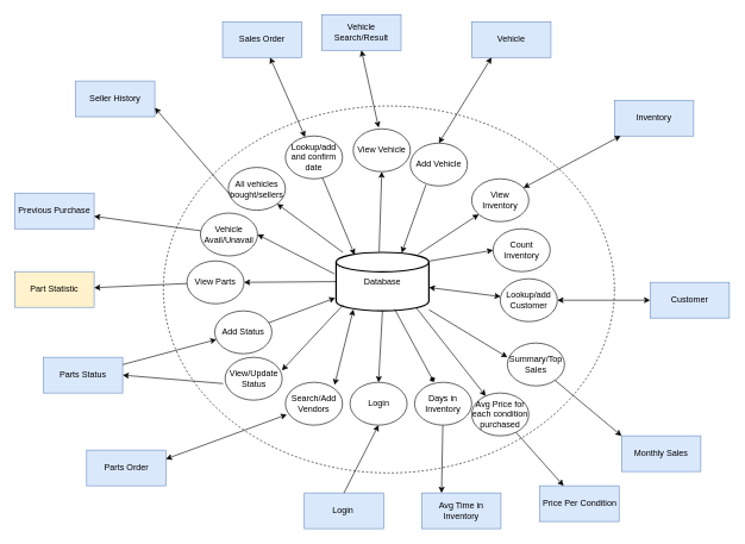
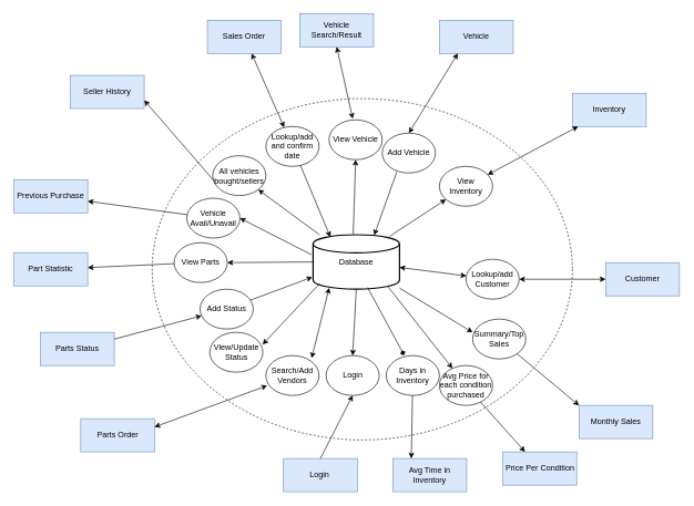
  <mxCell id="0" />
  <mxCell id="1" parent="0" />
  <mxCell id="2" value="Database" style="strokeWidth=2;html=1;shape=mxgraph.flowchart.database;whiteSpace=wrap;" parent="1" vertex="1"><mxGeometry x="470" y="353" width="130" height="82" as="geometry" /></mxCell>
  <mxCell id="3" value="Login&amp;nbsp;" style="rounded=0;whiteSpace=wrap;html=1;fillColor=#dae8fc;strokeColor=#6c8ebf;" parent="1" vertex="1"><mxGeometry x="425.5" y="690" width="111" height="50" as="geometry" /></mxCell>
  <mxCell id="4" value="" style="endArrow=classic;html=1;rounded=0;exitX=0.5;exitY=0;exitDx=0;exitDy=0;entryX=0.5;entryY=1;entryDx=0;entryDy=0;fontSize=12;fillColor=default;" parent="1" source="3" target="7" edge="1"><mxGeometry width="50" height="50" relative="1" as="geometry"><mxPoint x="540" y="630" as="sourcePoint" /><mxPoint x="524" y="580" as="targetPoint" /></mxGeometry></mxCell>
  <mxCell id="5" value="" style="endArrow=classic;html=1;rounded=0;exitX=0.5;exitY=1;exitDx=0;exitDy=0;exitPerimeter=0;fontSize=12;fillColor=default;entryX=0.5;entryY=0;entryDx=0;entryDy=0;" parent="1" source="2" target="7" edge="1"><mxGeometry width="50" height="50" relative="1" as="geometry"><mxPoint x="540" y="440" as="sourcePoint" /><mxPoint x="524" y="530" as="targetPoint" /></mxGeometry></mxCell>
  <mxCell id="6" value="View/Update Status" style="ellipse;whiteSpace=wrap;html=1;" parent="1" vertex="1"><mxGeometry x="314.5" y="500" width="80" height="60" as="geometry" /></mxCell>
  <mxCell id="7" value="Login&lt;br&gt;" style="ellipse;whiteSpace=wrap;html=1;" parent="1" vertex="1"><mxGeometry x="489.5" y="535" width="80" height="60" as="geometry" /></mxCell>
  <mxCell id="8" value="Add Status" style="ellipse;whiteSpace=wrap;html=1;" parent="1" vertex="1"><mxGeometry x="300" y="435" width="80" height="60" as="geometry" /></mxCell>
  <mxCell id="9" value="Lookup/add and confirm date" style="ellipse;whiteSpace=wrap;html=1;" parent="1" vertex="1"><mxGeometry x="399" y="190" width="80" height="60" as="geometry" /></mxCell>
  <mxCell id="10" value="Add Vehicle" style="ellipse;whiteSpace=wrap;html=1;" parent="1" vertex="1"><mxGeometry x="574" y="200" width="80" height="60" as="geometry" /></mxCell>
  <mxCell id="11" value="Vehicle Search/Result" style="rounded=0;whiteSpace=wrap;html=1;fillColor=#dae8fc;strokeColor=#6c8ebf;" parent="1" vertex="1"><mxGeometry x="450" y="20" width="111" height="50" as="geometry" /></mxCell>
  <mxCell id="12" value="Vehicle" style="rounded=0;whiteSpace=wrap;html=1;fillColor=#dae8fc;strokeColor=#6c8ebf;" parent="1" vertex="1"><mxGeometry x="660" y="30" width="111" height="50" as="geometry" /></mxCell>
  <mxCell id="13" value="Customer" style="rounded=0;whiteSpace=wrap;html=1;fillColor=#dae8fc;strokeColor=#6c8ebf;" parent="1" vertex="1"><mxGeometry x="910" y="395" width="111" height="50" as="geometry" /></mxCell>
  <mxCell id="14" value="Parts Status" style="rounded=0;whiteSpace=wrap;html=1;fillColor=#dae8fc;strokeColor=#6c8ebf;" parent="1" vertex="1"><mxGeometry x="60" y="500" width="111" height="50" as="geometry" /></mxCell>
  <mxCell id="15" value="Sales Order" style="rounded=0;whiteSpace=wrap;html=1;fillColor=#dae8fc;strokeColor=#6c8ebf;" parent="1" vertex="1"><mxGeometry x="311" y="30" width="111" height="50" as="geometry" /></mxCell>
  <mxCell id="16" value="" style="endArrow=classic;html=1;rounded=0;entryX=0.2;entryY=0.043;entryDx=0;entryDy=0;entryPerimeter=0;" parent="1" source="9" target="2" edge="1"><mxGeometry width="50" height="50" relative="1" as="geometry"><mxPoint x="400" y="353" as="sourcePoint" /><mxPoint x="420" y="290" as="targetPoint" /></mxGeometry></mxCell>
  <mxCell id="17" value="Lookup/add Customer" style="ellipse;whiteSpace=wrap;html=1;" parent="1" vertex="1"><mxGeometry x="700" y="390" width="80" height="60" as="geometry" /></mxCell>
  <mxCell id="18" value="View Vehicle" style="ellipse;whiteSpace=wrap;html=1;" parent="1" vertex="1"><mxGeometry x="494" y="180" width="80" height="60" as="geometry" /></mxCell>
- <mxCell id="19" value="Part Statistic" style="rounded=0;whiteSpace=wrap;html=1;fillColor=#fff2cc;strokeColor=#6c8ebf;" parent="1" vertex="1"><mxGeometry x="20" y="380" width="111" height="50" as="geometry" /></mxCell>
+ <mxCell id="19" value="Part Statistic" style="rounded=0;whiteSpace=wrap;html=1;fillColor=#dae8fc;strokeColor=#6c8ebf;" parent="1" vertex="1"><mxGeometry x="20" y="380" width="111" height="50" as="geometry" /></mxCell>
  <mxCell id="20" value="View Parts" style="ellipse;whiteSpace=wrap;html=1;" parent="1" vertex="1"><mxGeometry x="261" y="365" width="80" height="60" as="geometry" /></mxCell>
  <mxCell id="21" value="Previous Purchase" style="rounded=0;whiteSpace=wrap;html=1;fillColor=#dae8fc;strokeColor=#6c8ebf;" parent="1" vertex="1"><mxGeometry x="20" y="270" width="111" height="50" as="geometry" /></mxCell>
  <mxCell id="22" value="Vehicle Avail/Unavail" style="ellipse;whiteSpace=wrap;html=1;" parent="1" vertex="1"><mxGeometry x="280" y="298" width="80" height="60" as="geometry" /></mxCell>
  <mxCell id="23" value="Inventory&lt;br&gt;" style="rounded=0;whiteSpace=wrap;html=1;fillColor=#dae8fc;strokeColor=#6c8ebf;" parent="1" vertex="1"><mxGeometry x="860" y="140" width="111" height="50" as="geometry" /></mxCell>
  <mxCell id="24" value="View Inventory" style="ellipse;whiteSpace=wrap;html=1;" parent="1" vertex="1"><mxGeometry x="660" y="250" width="80" height="60" as="geometry" /></mxCell>
- <mxCell id="25" value="Count Inventory" style="ellipse;whiteSpace=wrap;html=1;" parent="1" vertex="1"><mxGeometry x="690" y="320" width="80" height="60" as="geometry" /></mxCell>
  <mxCell id="26" value="Parts Order" style="rounded=0;whiteSpace=wrap;html=1;fillColor=#dae8fc;strokeColor=#6c8ebf;" parent="1" vertex="1"><mxGeometry x="120.5" y="630" width="111" height="50" as="geometry" /></mxCell>
  <mxCell id="27" value="Search/Add Vendors" style="ellipse;whiteSpace=wrap;html=1;" parent="1" vertex="1"><mxGeometry x="399" y="535" width="80" height="60" as="geometry" /></mxCell>
  <mxCell id="28" value="" style="endArrow=classic;html=1;rounded=0;entryX=0.5;entryY=1;entryDx=0;entryDy=0;exitX=0.464;exitY=-0.01;exitDx=0;exitDy=0;exitPerimeter=0;" parent="1" source="2" target="18" edge="1"><mxGeometry width="50" height="50" relative="1" as="geometry"><mxPoint x="530" y="330" as="sourcePoint" /><mxPoint x="560" y="270" as="targetPoint" /></mxGeometry></mxCell>
  <mxCell id="29" value="" style="endArrow=classic;startArrow=classic;html=1;rounded=0;entryX=0.5;entryY=1;entryDx=0;entryDy=0;exitX=0.445;exitY=-0.028;exitDx=0;exitDy=0;exitPerimeter=0;" parent="1" source="18" target="11" edge="1"><mxGeometry width="50" height="50" relative="1" as="geometry"><mxPoint x="509" y="170" as="sourcePoint" /><mxPoint x="520" y="100" as="targetPoint" /></mxGeometry></mxCell>
  <mxCell id="30" value="" style="endArrow=classic;startArrow=classic;html=1;rounded=0;exitX=0.5;exitY=0;exitDx=0;exitDy=0;entryX=0.25;entryY=1;entryDx=0;entryDy=0;" parent="1" source="10" target="12" edge="1"><mxGeometry width="50" height="50" relative="1" as="geometry"><mxPoint x="620" y="200" as="sourcePoint" /><mxPoint x="670" y="150" as="targetPoint" /></mxGeometry></mxCell>
  <mxCell id="31" value="" style="endArrow=classic;startArrow=classic;html=1;rounded=0;" parent="1" source="24" target="23" edge="1"><mxGeometry width="50" height="50" relative="1" as="geometry"><mxPoint x="731" y="290" as="sourcePoint" /><mxPoint x="781" y="240" as="targetPoint" /></mxGeometry></mxCell>
  <mxCell id="32" value="" style="endArrow=classic;html=1;rounded=0;exitX=0.885;exitY=0.03;exitDx=0;exitDy=0;exitPerimeter=0;" parent="1" source="2" target="24" edge="1"><mxGeometry width="50" height="50" relative="1" as="geometry"><mxPoint x="620" y="358" as="sourcePoint" /><mxPoint x="670" y="308" as="targetPoint" /></mxGeometry></mxCell>
  <mxCell id="33" value="" style="endArrow=classic;html=1;rounded=0;entryX=0.707;entryY=0.008;entryDx=0;entryDy=0;entryPerimeter=0;exitX=0.274;exitY=0.972;exitDx=0;exitDy=0;exitPerimeter=0;" parent="1" source="10" target="2" edge="1"><mxGeometry width="50" height="50" relative="1" as="geometry"><mxPoint x="540" y="260" as="sourcePoint" /><mxPoint x="600" y="280" as="targetPoint" /></mxGeometry></mxCell>
- <mxCell id="34" value="" style="endArrow=classic;html=1;rounded=0;entryX=0;entryY=0.5;entryDx=0;entryDy=0;exitX=1;exitY=0.15;exitDx=0;exitDy=0;exitPerimeter=0;" parent="1" source="2" target="25" edge="1"><mxGeometry width="50" height="50" relative="1" as="geometry"><mxPoint x="630" y="419" as="sourcePoint" /><mxPoint x="680" y="369" as="targetPoint" /></mxGeometry></mxCell>
  <mxCell id="35" value="" style="endArrow=classic;startArrow=classic;html=1;rounded=0;" parent="1" source="2" target="17" edge="1"><mxGeometry width="50" height="50" relative="1" as="geometry"><mxPoint x="640" y="490" as="sourcePoint" /><mxPoint x="690" y="440" as="targetPoint" /></mxGeometry></mxCell>
  <mxCell id="36" value="" style="endArrow=classic;startArrow=classic;html=1;rounded=0;" parent="1" source="17" target="13" edge="1"><mxGeometry width="50" height="50" relative="1" as="geometry"><mxPoint x="750" y="520" as="sourcePoint" /><mxPoint x="800" y="470" as="targetPoint" /></mxGeometry></mxCell>
  <mxCell id="37" value="" style="endArrow=classic;html=1;rounded=0;entryX=0.995;entryY=0.305;entryDx=0;entryDy=0;entryPerimeter=0;exitX=0.074;exitY=0.9;exitDx=0;exitDy=0;exitPerimeter=0;" parent="1" source="2" target="6" edge="1"><mxGeometry width="50" height="50" relative="1" as="geometry"><mxPoint x="440" y="570" as="sourcePoint" /><mxPoint x="490" y="520" as="targetPoint" /></mxGeometry></mxCell>
- <mxCell id="38" value="" style="endArrow=classic;html=1;rounded=0;entryX=1;entryY=0.5;entryDx=0;entryDy=0;exitX=-0.034;exitY=0.613;exitDx=0;exitDy=0;exitPerimeter=0;" parent="1" source="6" target="14" edge="1"><mxGeometry width="50" height="50" relative="1" as="geometry"><mxPoint x="480" y="440" as="sourcePoint" /><mxPoint x="490" y="520" as="targetPoint" /></mxGeometry></mxCell>
  <mxCell id="39" value="" style="endArrow=classic;html=1;rounded=0;entryX=-0.009;entryY=0.778;entryDx=0;entryDy=0;entryPerimeter=0;" parent="1" source="8" target="2" edge="1"><mxGeometry width="50" height="50" relative="1" as="geometry"><mxPoint x="341" y="450" as="sourcePoint" /><mxPoint x="391" y="400" as="targetPoint" /></mxGeometry></mxCell>
  <mxCell id="40" value="" style="endArrow=classic;html=1;rounded=0;" parent="1" source="14" target="8" edge="1"><mxGeometry width="50" height="50" relative="1" as="geometry"><mxPoint x="136.38" y="488.01" as="sourcePoint" /><mxPoint x="289" y="468" as="targetPoint" /></mxGeometry></mxCell>
  <mxCell id="41" value="" style="endArrow=classic;startArrow=classic;html=1;rounded=0;exitX=1;exitY=0.25;exitDx=0;exitDy=0;entryX=0.024;entryY=0.754;entryDx=0;entryDy=0;entryPerimeter=0;" parent="1" source="26" target="27" edge="1"><mxGeometry width="50" height="50" relative="1" as="geometry"><mxPoint x="440" y="570" as="sourcePoint" /><mxPoint x="490" y="520" as="targetPoint" /></mxGeometry></mxCell>
  <mxCell id="42" value="" style="endArrow=classic;startArrow=classic;html=1;rounded=0;entryX=0.186;entryY=0.975;entryDx=0;entryDy=0;entryPerimeter=0;exitX=0.861;exitY=0.062;exitDx=0;exitDy=0;exitPerimeter=0;" parent="1" source="27" target="2" edge="1"><mxGeometry width="50" height="50" relative="1" as="geometry"><mxPoint x="440" y="570" as="sourcePoint" /><mxPoint x="500" y="440" as="targetPoint" /></mxGeometry></mxCell>
  <mxCell id="43" value="" style="endArrow=classic;html=1;rounded=0;" parent="1" source="20" target="19" edge="1"><mxGeometry width="50" height="50" relative="1" as="geometry"><mxPoint x="440" y="420" as="sourcePoint" /><mxPoint x="490" y="370" as="targetPoint" /></mxGeometry></mxCell>
  <mxCell id="44" value="" style="endArrow=classic;html=1;rounded=0;entryX=1;entryY=0.5;entryDx=0;entryDy=0;exitX=0;exitY=0.5;exitDx=0;exitDy=0;exitPerimeter=0;" parent="1" source="2" target="20" edge="1"><mxGeometry width="50" height="50" relative="1" as="geometry"><mxPoint x="440" y="420" as="sourcePoint" /><mxPoint x="490" y="370" as="targetPoint" /></mxGeometry></mxCell>
  <mxCell id="45" value="" style="endArrow=classic;html=1;rounded=0;entryX=1;entryY=0.5;entryDx=0;entryDy=0;exitX=-0.021;exitY=0.365;exitDx=0;exitDy=0;exitPerimeter=0;" parent="1" source="2" target="22" edge="1"><mxGeometry width="50" height="50" relative="1" as="geometry"><mxPoint x="440" y="420" as="sourcePoint" /><mxPoint x="490" y="370" as="targetPoint" /></mxGeometry></mxCell>
  <mxCell id="46" value="" style="endArrow=classic;html=1;rounded=0;" parent="1" source="22" target="21" edge="1"><mxGeometry width="50" height="50" relative="1" as="geometry"><mxPoint x="211" y="330" as="sourcePoint" /><mxPoint x="261" y="280" as="targetPoint" /></mxGeometry></mxCell>
  <mxCell id="47" value="Avg Time in Inventory" style="rounded=0;whiteSpace=wrap;html=1;fillColor=#dae8fc;strokeColor=#6c8ebf;" parent="1" vertex="1"><mxGeometry x="590" y="690" width="111" height="50" as="geometry" /></mxCell>
  <mxCell id="48" value="Days in Inventory" style="ellipse;whiteSpace=wrap;html=1;" parent="1" vertex="1"><mxGeometry x="580" y="535" width="80" height="60" as="geometry" /></mxCell>
  <mxCell id="49" value="" style="endArrow=diamond;html=1;rounded=0;entryX=0.338;entryY=-0.008;entryDx=0;entryDy=0;entryPerimeter=0;exitX=0.631;exitY=0.97;exitDx=0;exitDy=0;exitPerimeter=0;" parent="1" source="2" target="48" edge="1"><mxGeometry width="50" height="50" relative="1" as="geometry"><mxPoint x="560" y="490" as="sourcePoint" /><mxPoint x="590" y="360" as="targetPoint" /></mxGeometry></mxCell>
  <mxCell id="50" value="" style="endArrow=classic;html=1;rounded=0;entryX=0.25;entryY=0;entryDx=0;entryDy=0;" parent="1" source="48" target="47" edge="1"><mxGeometry width="50" height="50" relative="1" as="geometry"><mxPoint x="630" y="600" as="sourcePoint" /><mxPoint x="590" y="360" as="targetPoint" /></mxGeometry></mxCell>
  <mxCell id="51" value="Price Per Condition" style="rounded=0;whiteSpace=wrap;html=1;fillColor=#dae8fc;strokeColor=#6c8ebf;" parent="1" vertex="1"><mxGeometry x="755.5" y="680" width="111" height="50" as="geometry" /></mxCell>
  <mxCell id="52" value="Avg Price for each condition purchased" style="ellipse;whiteSpace=wrap;html=1;" parent="1" vertex="1"><mxGeometry x="660" y="550" width="80" height="60" as="geometry" /></mxCell>
  <mxCell id="53" value="" style="endArrow=classic;html=1;rounded=0;" parent="1" source="52" target="51" edge="1"><mxGeometry width="50" height="50" relative="1" as="geometry"><mxPoint x="540" y="410" as="sourcePoint" /><mxPoint x="590" y="360" as="targetPoint" /></mxGeometry></mxCell>
  <mxCell id="54" value="" style="endArrow=classic;html=1;rounded=0;exitX=0.869;exitY=0.957;exitDx=0;exitDy=0;exitPerimeter=0;" parent="1" source="2" target="52" edge="1"><mxGeometry width="50" height="50" relative="1" as="geometry"><mxPoint x="540" y="410" as="sourcePoint" /><mxPoint x="590" y="360" as="targetPoint" /></mxGeometry></mxCell>
  <mxCell id="55" value="Summary/Top Sales" style="ellipse;whiteSpace=wrap;html=1;" parent="1" vertex="1"><mxGeometry x="710" y="480" width="80" height="60" as="geometry" /></mxCell>
  <mxCell id="56" value="Monthly Sales" style="rounded=0;whiteSpace=wrap;html=1;fillColor=#dae8fc;strokeColor=#6c8ebf;" parent="1" vertex="1"><mxGeometry x="870" y="610" width="111" height="50" as="geometry" /></mxCell>
  <mxCell id="57" value="" style="endArrow=classic;html=1;rounded=0;entryX=0;entryY=0;entryDx=0;entryDy=0;" parent="1" source="55" target="56" edge="1"><mxGeometry width="50" height="50" relative="1" as="geometry"><mxPoint x="540" y="410" as="sourcePoint" /><mxPoint x="590" y="360" as="targetPoint" /></mxGeometry></mxCell>
  <mxCell id="58" value="" style="endArrow=classic;html=1;rounded=0;entryX=0;entryY=0.333;entryDx=0;entryDy=0;entryPerimeter=0;" parent="1" source="2" target="55" edge="1"><mxGeometry width="50" height="50" relative="1" as="geometry"><mxPoint x="540" y="410" as="sourcePoint" /><mxPoint x="590" y="360" as="targetPoint" /></mxGeometry></mxCell>
  <mxCell id="59" value="" style="endArrow=classic;startArrow=classic;html=1;rounded=0;" parent="1" source="15" target="9" edge="1"><mxGeometry width="50" height="50" relative="1" as="geometry"><mxPoint x="344.5" y="170" as="sourcePoint" /><mxPoint x="394.5" y="120" as="targetPoint" /></mxGeometry></mxCell>
  <mxCell id="60" value="" style="ellipse;whiteSpace=wrap;html=1;fillColor=none;dashed=1;" parent="1" vertex="1"><mxGeometry x="228" y="148" width="632" height="514" as="geometry" /></mxCell>
  <mxCell id="61" value="Seller History" style="rounded=0;whiteSpace=wrap;html=1;fillColor=#dae8fc;strokeColor=#6c8ebf;" parent="1" vertex="1"><mxGeometry x="105" y="113" width="111" height="50" as="geometry" /></mxCell>
  <mxCell id="62" value="All vehicles bought/sellers" style="ellipse;whiteSpace=wrap;html=1;" parent="1" vertex="1"><mxGeometry x="319" y="234" width="80" height="60" as="geometry" /></mxCell>
  <mxCell id="63" value="" style="endArrow=classic;html=1;rounded=0;" parent="1" source="2" target="62" edge="1"><mxGeometry width="50" height="50" relative="1" as="geometry"><mxPoint x="604" y="460" as="sourcePoint" /><mxPoint x="654" y="410" as="targetPoint" /></mxGeometry></mxCell>
  <mxCell id="64" value="" style="endArrow=classic;html=1;rounded=0;entryX=1;entryY=0.75;entryDx=0;entryDy=0;exitX=0.038;exitY=0.65;exitDx=0;exitDy=0;exitPerimeter=0;" edge="1" parent="1" source="62" target="61"><mxGeometry width="50" height="50" relative="1" as="geometry"><mxPoint x="446" y="380" as="sourcePoint" /><mxPoint x="218" y="165" as="targetPoint" /></mxGeometry></mxCell>
